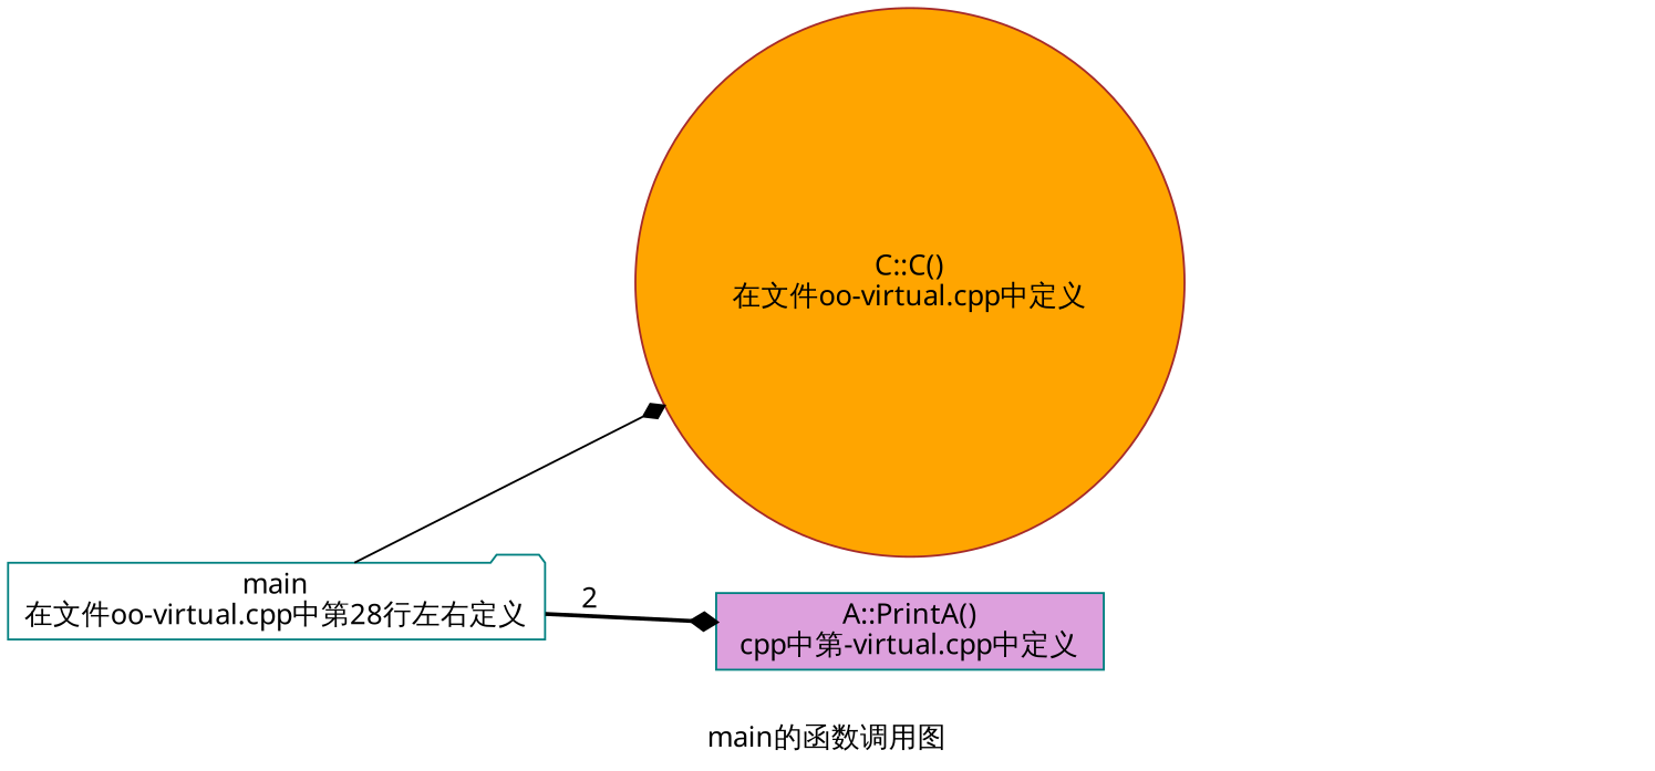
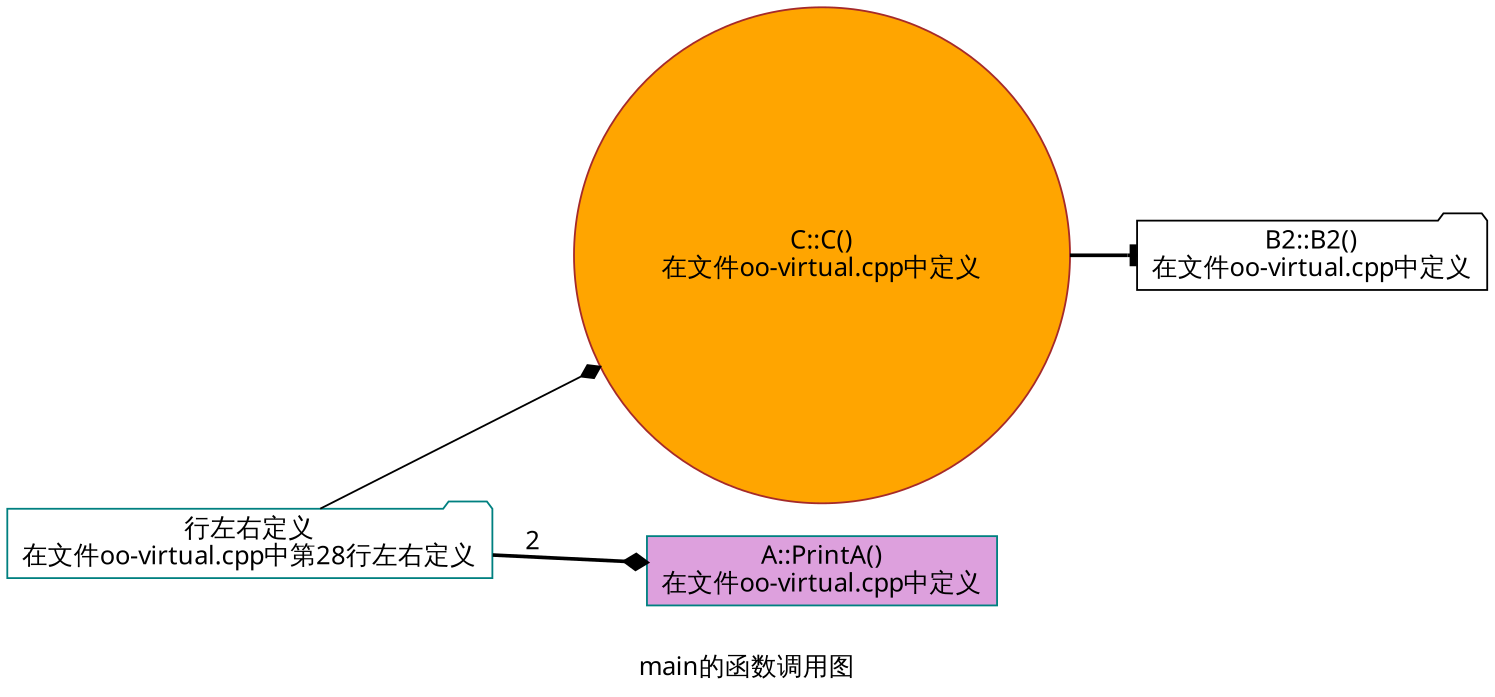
  digraph {
    fontname="Noto Sans"
    label="main的函数调用图"
    rankdir=LR
    node [color=teal fillcolor=white fontname="Noto Sans" shape=folder style=filled]
    edge [arrowhead=diamond fontname="Noto Sans" style=bold]
-   n1 [label="main\n在文件oo-virtual.cpp中第28行左右定义"]
+   n1 [label="行左右定义\n在文件oo-virtual.cpp中第28行左右定义"]
    n2 [color=brown fillcolor=orange label="C::C()\n在文件oo-virtual.cpp中定义" shape=circle]
-   n3 [fillcolor=plum label="A::PrintA()\ncpp中第-virtual.cpp中定义" shape=box]
+   n3 [fillcolor=plum label="A::PrintA()\n在文件oo-virtual.cpp中定义" shape=box]
+   n4 [color=black label="B2::B2()\n在文件oo-virtual.cpp中定义"]
    n1 -> n2 [style=solid]
    n1 -> n3 [label=2]
+   n2 -> n4 [arrowhead=tee]
  }
